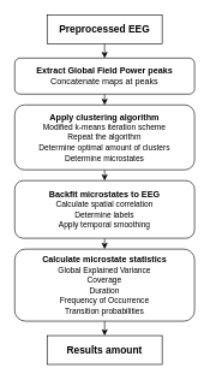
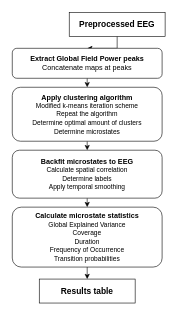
  <mxCell id="0" />
  <mxCell id="1" parent="0" />
  <mxCell id="2" style="edgeStyle=orthogonalEdgeStyle;rounded=0;orthogonalLoop=1;jettySize=auto;html=1;exitX=0.5;exitY=1;exitDx=0;exitDy=0;entryX=0.5;entryY=0;entryDx=0;entryDy=0;" parent="1" source="3" target="5" edge="1"><mxGeometry relative="1" as="geometry" /></mxCell>
- <mxCell id="3" value="&lt;font style=&quot;font-size: 14px;&quot;&gt;&lt;b&gt;Preprocessed EEG&lt;/b&gt;&lt;/font&gt;" style="rounded=0;whiteSpace=wrap;html=1;" parent="1" vertex="1"><mxGeometry x="65" y="20" width="160" height="40" as="geometry" /></mxCell>
+ <mxCell id="3" value="&lt;font style=&quot;font-size: 14px;&quot;&gt;&lt;b&gt;Preprocessed EEG&lt;/b&gt;&lt;/font&gt;" style="rounded=0;whiteSpace=wrap;html=1;" parent="1" vertex="1"><mxGeometry x="115" y="20" width="160" height="40" as="geometry" /></mxCell>
  <mxCell id="4" style="edgeStyle=orthogonalEdgeStyle;rounded=0;orthogonalLoop=1;jettySize=auto;html=1;exitX=0.5;exitY=1;exitDx=0;exitDy=0;entryX=0.5;entryY=0;entryDx=0;entryDy=0;" parent="1" source="5" target="7" edge="1"><mxGeometry relative="1" as="geometry" /></mxCell>
  <mxCell id="5" value="&lt;b&gt;Extract Global Field Power peaks&lt;/b&gt;&lt;br&gt;Concatenate maps at peaks" style="rounded=1;whiteSpace=wrap;html=1;" parent="1" vertex="1"><mxGeometry x="20" y="80" width="250" height="50" as="geometry" /></mxCell>
  <mxCell id="6" style="edgeStyle=orthogonalEdgeStyle;rounded=0;orthogonalLoop=1;jettySize=auto;html=1;exitX=0.5;exitY=1;exitDx=0;exitDy=0;entryX=0.5;entryY=0;entryDx=0;entryDy=0;" parent="1" source="7" target="9" edge="1"><mxGeometry relative="1" as="geometry" /></mxCell>
  <mxCell id="7" value="&lt;font style=&quot;&quot;&gt;&lt;b&gt;Apply clustering algorithm&lt;br&gt;&lt;/b&gt;&lt;/font&gt;&lt;font style=&quot;font-size: 11px;&quot;&gt;Modified k-means iteration scheme&lt;br&gt;Repeat the algorithm&lt;br&gt;Determine optimal amount of clusters&lt;br&gt;Determine microstates&lt;br&gt;&lt;/font&gt;" style="rounded=1;whiteSpace=wrap;html=1;" parent="1" vertex="1"><mxGeometry x="20" y="145" width="250" height="90" as="geometry" /></mxCell>
  <mxCell id="8" style="edgeStyle=orthogonalEdgeStyle;rounded=0;orthogonalLoop=1;jettySize=auto;html=1;exitX=0.5;exitY=1;exitDx=0;exitDy=0;entryX=0.5;entryY=0;entryDx=0;entryDy=0;" parent="1" source="9" target="11" edge="1"><mxGeometry relative="1" as="geometry" /></mxCell>
  <mxCell id="9" value="&lt;b&gt;Backfit microstates to EEG&lt;/b&gt;&lt;font style=&quot;font-size: 6px;&quot;&gt;&lt;br&gt;&lt;/font&gt;&lt;font style=&quot;font-size: 11px;&quot;&gt;Calculate spatial correlation&lt;br&gt;Determine labels&lt;br&gt;Apply temporal smoothing&lt;br&gt;&lt;/font&gt;" style="rounded=1;whiteSpace=wrap;html=1;" parent="1" vertex="1"><mxGeometry x="20" y="250" width="250" height="80" as="geometry" /></mxCell>
  <mxCell id="10" style="edgeStyle=orthogonalEdgeStyle;rounded=0;orthogonalLoop=1;jettySize=auto;html=1;exitX=0.5;exitY=1;exitDx=0;exitDy=0;entryX=0.5;entryY=0;entryDx=0;entryDy=0;" edge="1" parent="1" source="11" target="12"><mxGeometry relative="1" as="geometry" /></mxCell>
  <mxCell id="11" value="&lt;font style=&quot;&quot;&gt;&lt;b&gt;Calculate microstate statistics&lt;br&gt;&lt;/b&gt;&lt;/font&gt;&lt;font style=&quot;font-size: 11px;&quot;&gt;Global Explained Variance&lt;br&gt;Coverage&lt;br&gt;Duration&lt;br&gt;Frequency of Occurrence&lt;br&gt;Transition probabilities&lt;br&gt;&lt;/font&gt;" style="rounded=1;whiteSpace=wrap;html=1;" parent="1" vertex="1"><mxGeometry x="20" y="345" width="250" height="100" as="geometry" /></mxCell>
- <mxCell id="12" value="&lt;font style=&quot;font-size: 14px;&quot;&gt;&lt;b&gt;Results amount&lt;/b&gt;&lt;/font&gt;" style="rounded=0;whiteSpace=wrap;html=1;" vertex="1" parent="1"><mxGeometry x="65" y="465" width="160" height="40" as="geometry" /></mxCell>
+ <mxCell id="12" value="&lt;font style=&quot;font-size: 14px;&quot;&gt;&lt;b&gt;Results table&lt;/b&gt;&lt;/font&gt;" style="rounded=0;whiteSpace=wrap;html=1;" vertex="1" parent="1"><mxGeometry x="65" y="465" width="160" height="40" as="geometry" /></mxCell>
